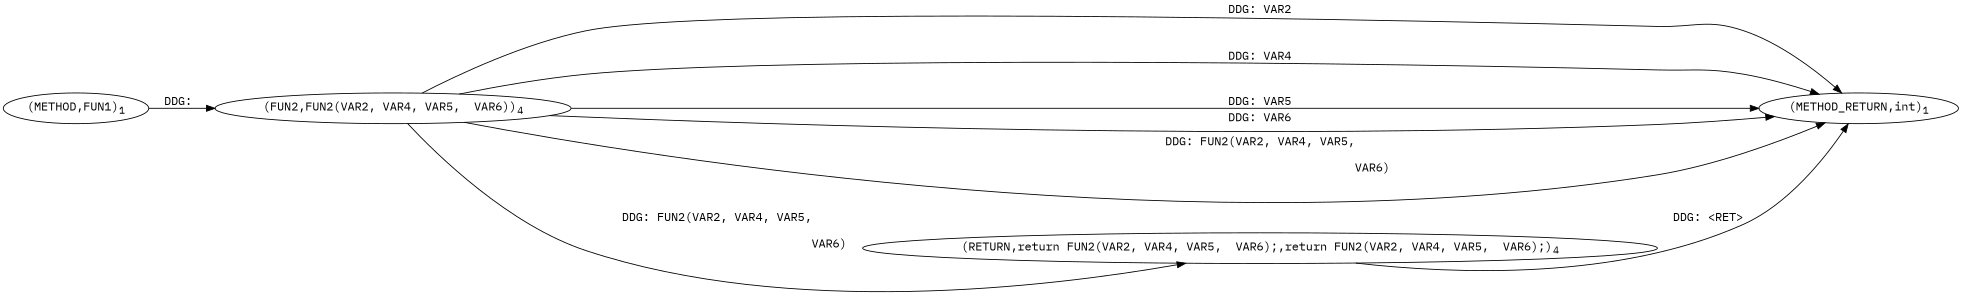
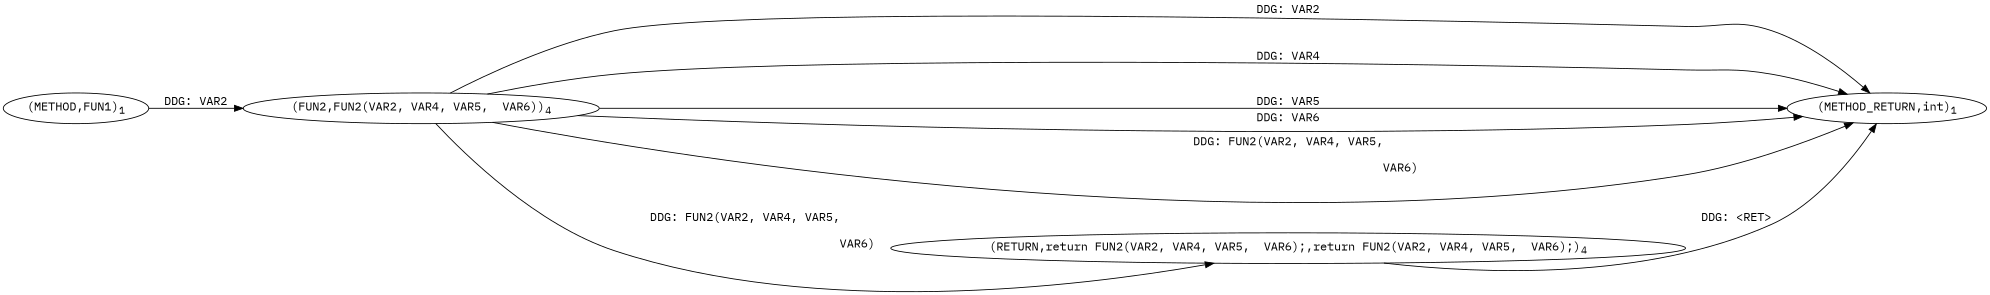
  digraph {
    fontname="IBM Plex Mono"
    rankdir=LR
    node [fontname="IBM Plex Mono"]
    edge [fontname="IBM Plex Mono"]
    n1 [label=<(METHOD,FUN1)<SUB>1</SUB>>]
    n2 [label=<(FUN2,FUN2(VAR2, VAR4, VAR5,  				VAR6))<SUB>4</SUB>>]
    n3 [label=<(METHOD_RETURN,int)<SUB>1</SUB>>]
    n4 [label=<(RETURN,return FUN2(VAR2, VAR4, VAR5,  				VAR6);,return FUN2(VAR2, VAR4, VAR5,  				VAR6);)<SUB>4</SUB>>]
-   n1 -> n2 [label="DDG: "]
+   n1 -> n2 [label="DDG: VAR2"]
    n2 -> n3 [label="DDG: VAR2"]
    n2 -> n3 [label="DDG: VAR4"]
    n2 -> n3 [label="DDG: VAR5"]
    n2 -> n3 [label="DDG: VAR6"]
    n2 -> n3 [label="DDG: FUN2(VAR2, VAR4, VAR5,\n\n				VAR6)"]
    n2 -> n4 [label="DDG: FUN2(VAR2, VAR4, VAR5,\n\n				VAR6)"]
    n4 -> n3 [label="DDG: &lt;RET&gt;"]
  }
